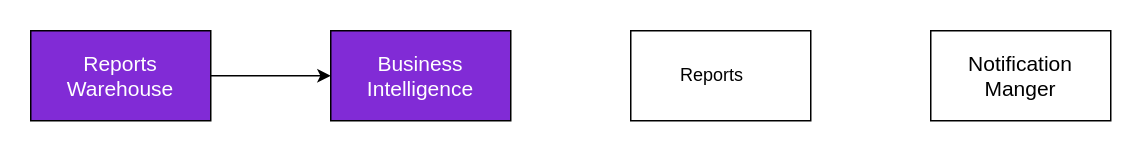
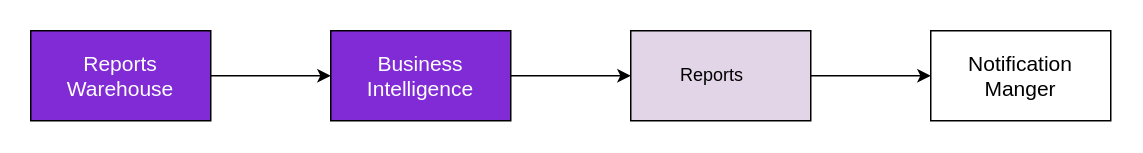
  <mxCell id="0" />
  <mxCell id="1" parent="0" />
  <mxCell id="2" value="" style="edgeStyle=orthogonalEdgeStyle;rounded=0;orthogonalLoop=1;jettySize=auto;html=1;" edge="1" parent="1" source="3" target="5"><mxGeometry relative="1" as="geometry" /></mxCell>
  <mxCell id="3" value="&lt;font color=&quot;#ffffff&quot; style=&quot;font-size: 14px;&quot;&gt;Reports Warehouse&lt;/font&gt;" style="rounded=0;whiteSpace=wrap;html=1;fillColor=#812BD6;" vertex="1" parent="1"><mxGeometry x="20" y="20" width="120" height="60" as="geometry" /></mxCell>
+ <mxCell id="4" value="" style="edgeStyle=orthogonalEdgeStyle;rounded=0;orthogonalLoop=1;jettySize=auto;html=1;" edge="1" parent="1" source="5" target="7"><mxGeometry relative="1" as="geometry" /></mxCell>
  <mxCell id="5" value="&lt;font color=&quot;#ffffff&quot; style=&quot;font-size: 14px;&quot;&gt;Business Intelligence&lt;/font&gt;" style="whiteSpace=wrap;html=1;rounded=0;fillColor=#812BD6;" vertex="1" parent="1"><mxGeometry x="220" y="20" width="120" height="60" as="geometry" /></mxCell>
- <mxCell id="7" value="Reports&lt;span style=&quot;white-space: pre;&quot;&gt;&#09;&lt;/span&gt;" style="whiteSpace=wrap;html=1;rounded=0;" vertex="1" parent="1"><mxGeometry x="420" y="20" width="120" height="60" as="geometry" /></mxCell>
+ <mxCell id="6" value="" style="edgeStyle=orthogonalEdgeStyle;rounded=0;orthogonalLoop=1;jettySize=auto;html=1;" edge="1" parent="1" source="7" target="8"><mxGeometry relative="1" as="geometry" /></mxCell>
+ <mxCell id="7" value="Reports&lt;span style=&quot;white-space: pre;&quot;&gt;&#09;&lt;/span&gt;" style="whiteSpace=wrap;html=1;rounded=0;fillColor=#e1d5e7;" vertex="1" parent="1"><mxGeometry x="420" y="20" width="120" height="60" as="geometry" /></mxCell>
  <mxCell id="8" value="&lt;font style=&quot;font-size: 14px;&quot;&gt;Notification Manger&lt;/font&gt;" style="whiteSpace=wrap;html=1;rounded=0;" vertex="1" parent="1"><mxGeometry x="620" y="20" width="120" height="60" as="geometry" /></mxCell>
